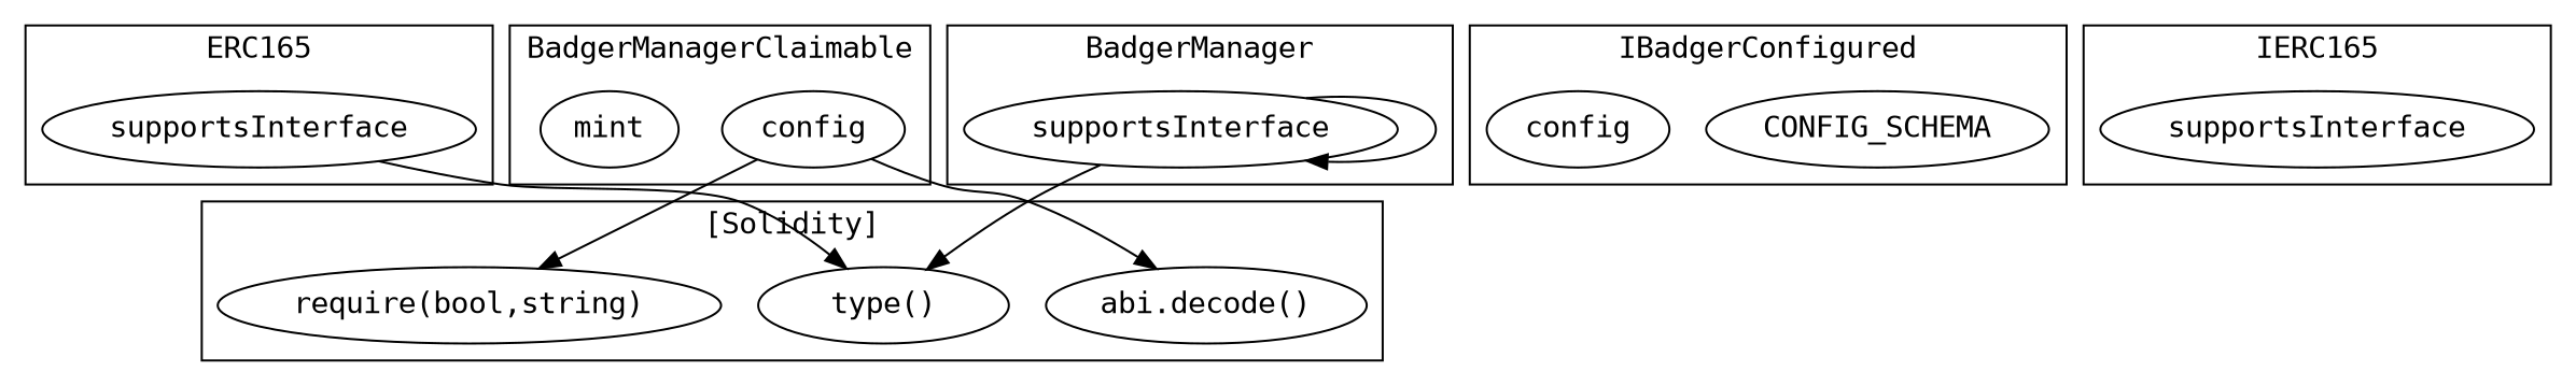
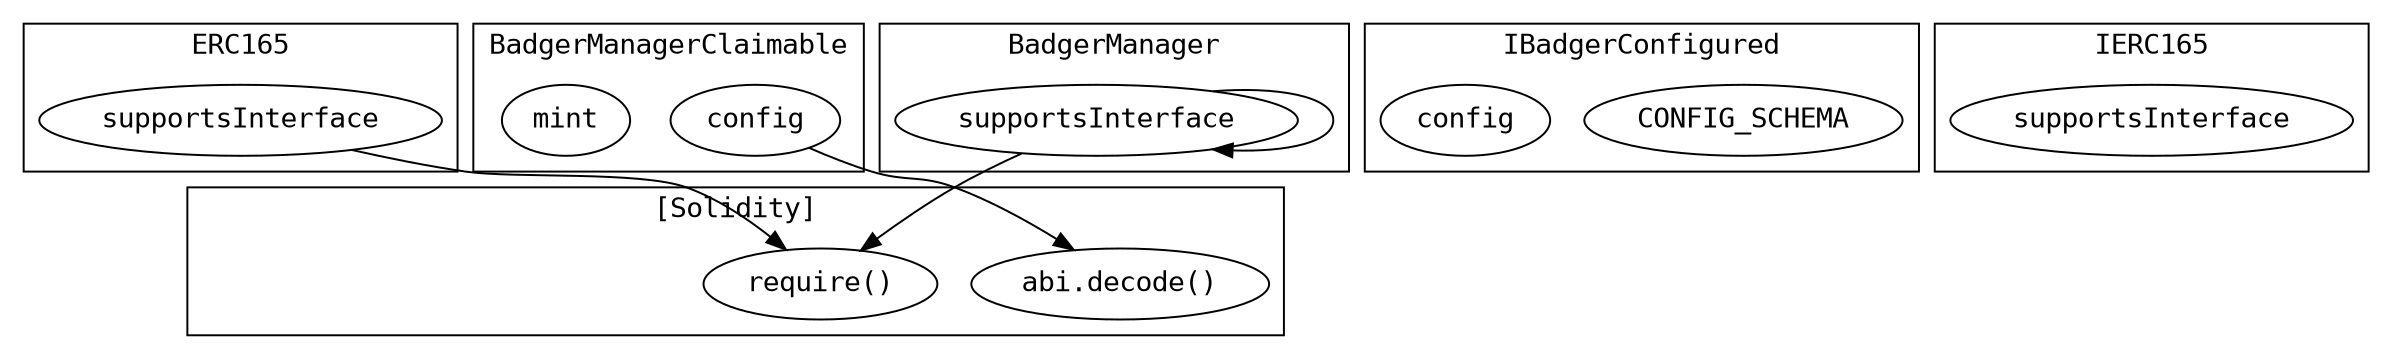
  strict digraph {
    fontname="DejaVu Sans Mono"
    node [fontname="DejaVu Sans Mono"]
    edge [fontname="DejaVu Sans Mono"]
    n1 [label=supportsInterface]
    n2 [label=CONFIG_SCHEMA]
    n3 [label=config]
    n4 [label=config]
    n5 [label=mint]
    n6 [label=supportsInterface]
    n7 [label=supportsInterface]
-   "type()"
+   "type()" [label="require()"]
    "abi.decode()"
-   "require(bool,string)"
    subgraph cluster_1 {
      label=ERC165
      n1
    }
    subgraph cluster_2 {
      label=IBadgerConfigured
      n2
      n3
    }
    subgraph cluster_3 {
      label=BadgerManagerClaimable
      n4
      n5
    }
    subgraph cluster_4 {
      label=IERC165
      n6
    }
    subgraph cluster_5 {
      label=BadgerManager
      n7
    }
    subgraph cluster_6 {
      label="[Solidity]"
      "type()"
      "abi.decode()"
-     "require(bool,string)"
    }
    n1 -> "type()"
    n4 -> "abi.decode()"
-   n4 -> "require(bool,string)"
    n7 -> n7
    n7 -> "type()"
  }
